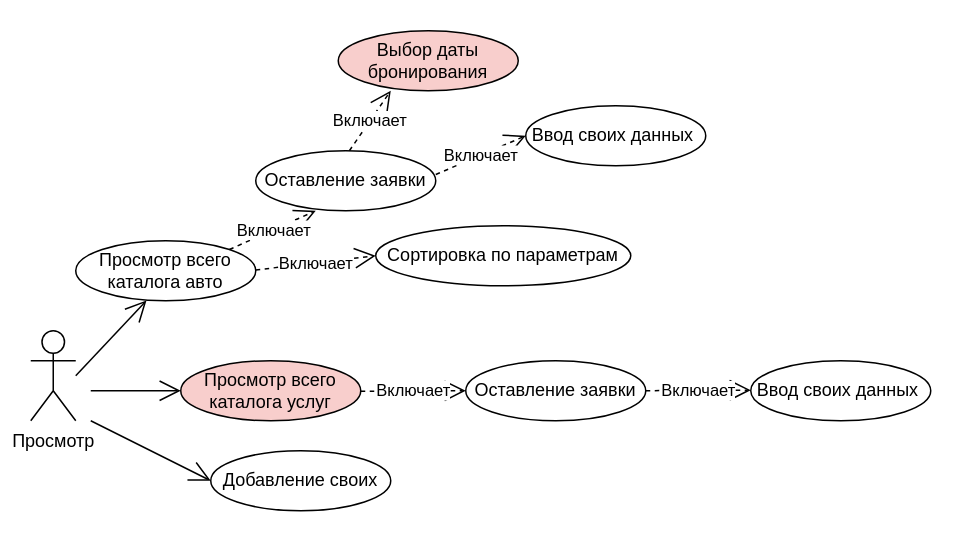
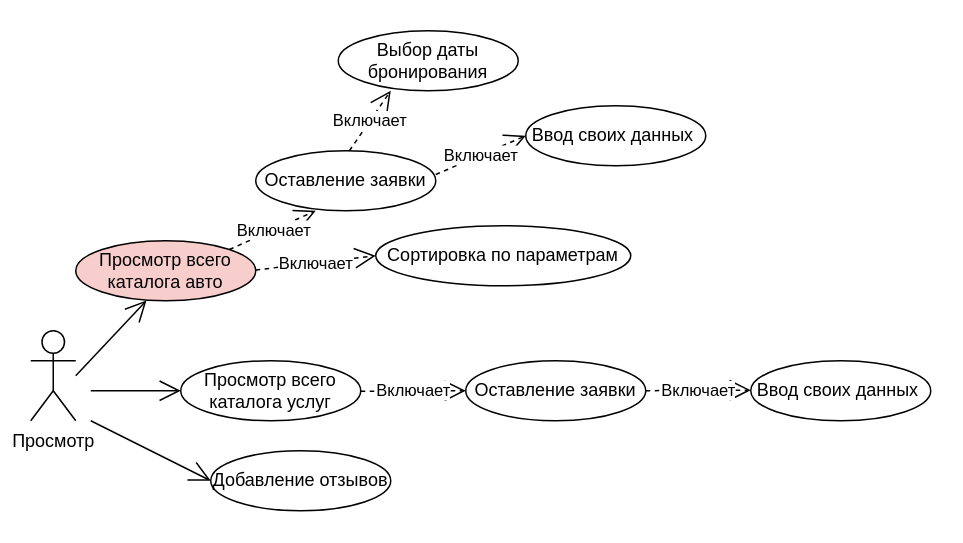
  <mxCell id="0" />
  <mxCell id="1" parent="0" />
  <mxCell id="2" value="Просмотр&lt;br&gt;" style="shape=umlActor;verticalLabelPosition=bottom;verticalAlign=top;html=1;" vertex="1" parent="1"><mxGeometry x="20" y="220" width="30" height="60" as="geometry" /></mxCell>
  <mxCell id="3" value="" style="endArrow=open;endFill=1;endSize=12;html=1;rounded=0;entryX=0.393;entryY=0.995;entryDx=0;entryDy=0;entryPerimeter=0;" edge="1" parent="1" target="4"><mxGeometry width="160" relative="1" as="geometry"><mxPoint x="50" y="250" as="sourcePoint" /><mxPoint x="100" y="200" as="targetPoint" /></mxGeometry></mxCell>
- <mxCell id="4" value="Просмотр всего каталога авто" style="ellipse;whiteSpace=wrap;html=1;" vertex="1" parent="1"><mxGeometry x="50" y="160" width="120" height="40" as="geometry" /></mxCell>
+ <mxCell id="4" value="Просмотр всего каталога авто" style="ellipse;whiteSpace=wrap;html=1;fillColor=#f8cecc;" vertex="1" parent="1"><mxGeometry x="50" y="160" width="120" height="40" as="geometry" /></mxCell>
  <mxCell id="5" value="Включает" style="endArrow=open;endSize=12;dashed=1;html=1;rounded=0;entryX=0;entryY=0.5;entryDx=0;entryDy=0;" edge="1" parent="1" target="6"><mxGeometry width="160" relative="1" as="geometry"><mxPoint x="170" y="179.5" as="sourcePoint" /><mxPoint x="290" y="140" as="targetPoint" /></mxGeometry></mxCell>
  <mxCell id="6" value="Сортировка по параметрам" style="ellipse;whiteSpace=wrap;html=1;" vertex="1" parent="1"><mxGeometry x="250" y="150" width="170" height="40" as="geometry" /></mxCell>
  <mxCell id="7" value="" style="endArrow=open;endFill=1;endSize=12;html=1;rounded=0;" edge="1" parent="1"><mxGeometry width="160" relative="1" as="geometry"><mxPoint x="60" y="260" as="sourcePoint" /><mxPoint x="120" y="260" as="targetPoint" /></mxGeometry></mxCell>
- <mxCell id="8" value="Просмотр всего каталога услуг" style="ellipse;whiteSpace=wrap;html=1;fillColor=#f8cecc;" vertex="1" parent="1"><mxGeometry x="120" y="240" width="120" height="40" as="geometry" /></mxCell>
+ <mxCell id="8" value="Просмотр всего каталога услуг" style="ellipse;whiteSpace=wrap;html=1;" vertex="1" parent="1"><mxGeometry x="120" y="240" width="120" height="40" as="geometry" /></mxCell>
  <mxCell id="9" value="Включает" style="endArrow=open;endSize=12;dashed=1;html=1;rounded=0;entryX=0;entryY=0.5;entryDx=0;entryDy=0;" edge="1" parent="1" target="10"><mxGeometry width="160" relative="1" as="geometry"><mxPoint x="240" y="260.37" as="sourcePoint" /><mxPoint x="324.44" y="259.63" as="targetPoint" /></mxGeometry></mxCell>
  <mxCell id="10" value="Оставление заявки" style="ellipse;whiteSpace=wrap;html=1;" vertex="1" parent="1"><mxGeometry x="310" y="240" width="120" height="40" as="geometry" /></mxCell>
  <mxCell id="11" value="Включает" style="endArrow=open;endSize=12;dashed=1;html=1;rounded=0;entryX=0;entryY=0.5;entryDx=0;entryDy=0;" edge="1" parent="1"><mxGeometry width="160" relative="1" as="geometry"><mxPoint x="430" y="259.95" as="sourcePoint" /><mxPoint x="500" y="259.58" as="targetPoint" /></mxGeometry></mxCell>
  <mxCell id="12" value="Ввод своих данных&amp;nbsp;" style="ellipse;whiteSpace=wrap;html=1;" vertex="1" parent="1"><mxGeometry x="500" y="240" width="120" height="40" as="geometry" /></mxCell>
  <mxCell id="13" value="Включает" style="endArrow=open;endSize=12;dashed=1;html=1;rounded=0;exitX=1;exitY=0;exitDx=0;exitDy=0;" edge="1" parent="1" source="4"><mxGeometry width="160" relative="1" as="geometry"><mxPoint x="140" y="159.5" as="sourcePoint" /><mxPoint x="210" y="140" as="targetPoint" /></mxGeometry></mxCell>
  <mxCell id="14" value="Оставление заявки" style="ellipse;whiteSpace=wrap;html=1;" vertex="1" parent="1"><mxGeometry x="170" y="100" width="120" height="40" as="geometry" /></mxCell>
  <mxCell id="15" value="Включает" style="endArrow=open;endSize=12;dashed=1;html=1;rounded=0;exitX=1;exitY=0;exitDx=0;exitDy=0;" edge="1" parent="1"><mxGeometry width="160" relative="1" as="geometry"><mxPoint x="232.426" y="99.998" as="sourcePoint" /><mxPoint x="260" y="60" as="targetPoint" /></mxGeometry></mxCell>
  <mxCell id="16" value="Включает" style="endArrow=open;endSize=12;dashed=1;html=1;rounded=0;exitX=1;exitY=0;exitDx=0;exitDy=0;entryX=0;entryY=0.5;entryDx=0;entryDy=0;entryPerimeter=0;" edge="1" parent="1" target="17"><mxGeometry width="160" relative="1" as="geometry"><mxPoint x="289.996" y="115.858" as="sourcePoint" /><mxPoint x="347.57" y="90" as="targetPoint" /></mxGeometry></mxCell>
  <mxCell id="17" value="Ввод своих данных&amp;nbsp;" style="ellipse;whiteSpace=wrap;html=1;" vertex="1" parent="1"><mxGeometry x="350" y="70" width="120" height="40" as="geometry" /></mxCell>
- <mxCell id="18" value="Выбор даты бронирования" style="ellipse;whiteSpace=wrap;html=1;fillColor=#f8cecc;" vertex="1" parent="1"><mxGeometry x="225" y="20" width="120" height="40" as="geometry" /></mxCell>
+ <mxCell id="18" value="Выбор даты бронирования" style="ellipse;whiteSpace=wrap;html=1;" vertex="1" parent="1"><mxGeometry x="225" y="20" width="120" height="40" as="geometry" /></mxCell>
  <mxCell id="19" value="" style="endArrow=open;endFill=1;endSize=12;html=1;rounded=0;" edge="1" parent="1"><mxGeometry width="160" relative="1" as="geometry"><mxPoint x="60" y="280" as="sourcePoint" /><mxPoint x="140" y="320" as="targetPoint" /></mxGeometry></mxCell>
- <mxCell id="20" value="Добавление своих" style="ellipse;whiteSpace=wrap;html=1;" vertex="1" parent="1"><mxGeometry x="140" y="300" width="120" height="40" as="geometry" /></mxCell>
+ <mxCell id="20" value="Добавление отзывов" style="ellipse;whiteSpace=wrap;html=1;" vertex="1" parent="1"><mxGeometry x="140" y="300" width="120" height="40" as="geometry" /></mxCell>
